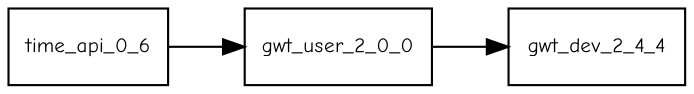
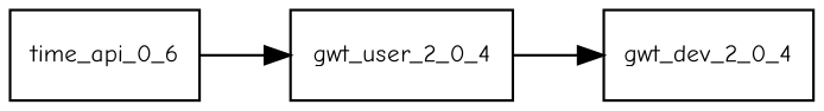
  digraph {
    fontname="Comic Neue"
    rankdir=LR
    node [fontname="Comic Neue" fontsize=10.0 shape=box]
    edge [fontname="Comic Neue"]
-   gwt_user_2_0_4 [label=gwt_user_2_0_0]
-   gwt_dev_2_0_4 [label=gwt_dev_2_4_4]
+   gwt_user_2_0_4
+   gwt_dev_2_0_4
    time_api_0_6
    gwt_user_2_0_4 -> gwt_dev_2_0_4
    time_api_0_6 -> gwt_user_2_0_4
  }
